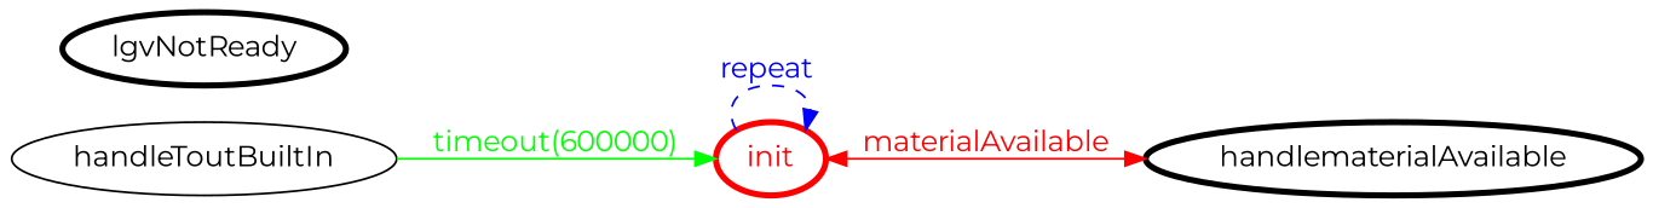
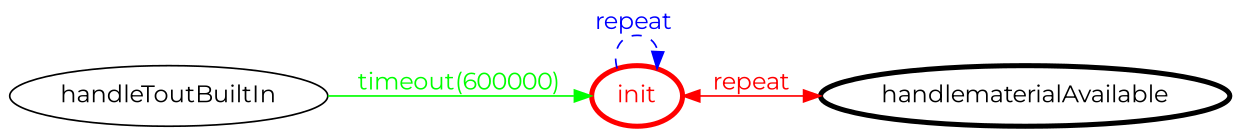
  digraph {
    fontname=Montserrat
    rankdir=LR
    node [color=black fontcolor=black fontname=Montserrat penwidth=3]
    edge [fontname=Montserrat]
    init [color=red fontcolor=red]
    handlematerialAvailable
    handleToutBuiltIn [color="" fontcolor="" penwidth=""]
-   lgvNotReady
    init -> init [color=blue fontcolor=blue label="repeat " style=dashed]
-   init -> handlematerialAvailable [color=red dir=both fontcolor=red label=materialAvailable]
+   init -> handlematerialAvailable [color=red dir=both fontcolor=red label=repeat]
    handleToutBuiltIn -> init [color=green fontcolor=green label="timeout(600000)"]
  }
